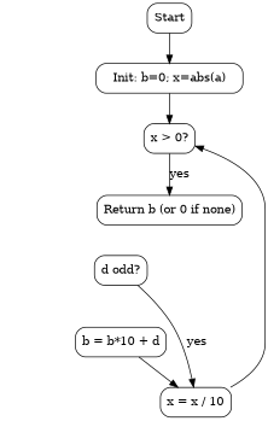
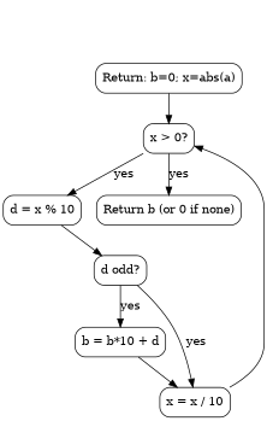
  digraph {
    node [shape=box style=rounded]
-   n1 [label=Start]
-   n2 [label="Init: b=0; x=abs(a)"]
+   n2 [label="Return: b=0; x=abs(a)"]
    n3 [label="x > 0?"]
+   n4 [label="d = x % 10"]
    n5 [label="Return b (or 0 if none)"]
    n6 [label="d odd?"]
    n7 [label="b = b*10 + d"]
    n8 [label="x = x / 10"]
-   n1 -> n2
    n2 -> n3
+   n3 -> n4 [label=yes]
    n3 -> n5 [label=yes]
+   n4 -> n6
+   n6 -> n7 [label=yes]
    n6 -> n8 [label=yes]
    n7 -> n8
    n8 -> n3
  }
